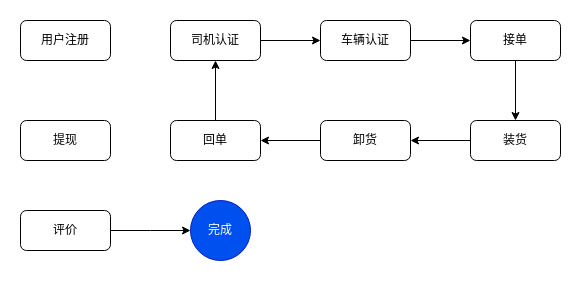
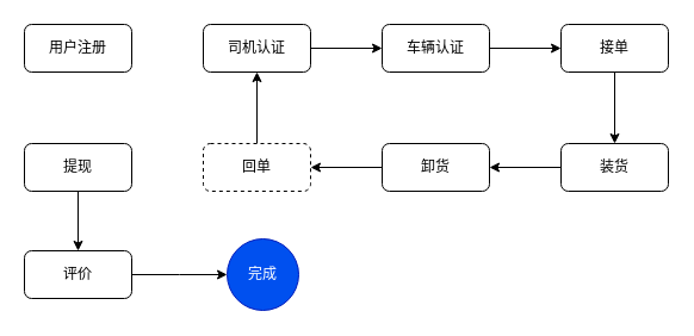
  <mxCell id="0" />
  <mxCell id="1" parent="0" />
  <mxCell id="2" value="用户注册" style="rounded=1;whiteSpace=wrap;html=1;" vertex="1" parent="1"><mxGeometry x="20" y="20" width="90" height="40" as="geometry" /></mxCell>
  <mxCell id="3" value="" style="edgeStyle=orthogonalEdgeStyle;rounded=0;orthogonalLoop=1;jettySize=auto;html=1;" edge="1" parent="1" source="4" target="6"><mxGeometry relative="1" as="geometry" /></mxCell>
  <mxCell id="4" value="司机认证" style="rounded=1;whiteSpace=wrap;html=1;" vertex="1" parent="1"><mxGeometry x="170" y="20" width="90" height="40" as="geometry" /></mxCell>
  <mxCell id="5" value="" style="edgeStyle=orthogonalEdgeStyle;rounded=0;orthogonalLoop=1;jettySize=auto;html=1;" edge="1" parent="1" source="6" target="8"><mxGeometry relative="1" as="geometry" /></mxCell>
  <mxCell id="6" value="车辆认证" style="rounded=1;whiteSpace=wrap;html=1;" vertex="1" parent="1"><mxGeometry x="320" y="20" width="90" height="40" as="geometry" /></mxCell>
  <mxCell id="7" value="" style="edgeStyle=orthogonalEdgeStyle;rounded=0;orthogonalLoop=1;jettySize=auto;html=1;" edge="1" parent="1" source="8" target="10"><mxGeometry relative="1" as="geometry" /></mxCell>
  <mxCell id="8" value="接单" style="rounded=1;whiteSpace=wrap;html=1;" vertex="1" parent="1"><mxGeometry x="470" y="20" width="90" height="40" as="geometry" /></mxCell>
  <mxCell id="9" value="" style="edgeStyle=orthogonalEdgeStyle;rounded=0;orthogonalLoop=1;jettySize=auto;html=1;" edge="1" parent="1" source="10" target="12"><mxGeometry relative="1" as="geometry" /></mxCell>
  <mxCell id="10" value="装货" style="rounded=1;whiteSpace=wrap;html=1;" vertex="1" parent="1"><mxGeometry x="470" y="120" width="90" height="40" as="geometry" /></mxCell>
  <mxCell id="11" value="" style="edgeStyle=orthogonalEdgeStyle;rounded=0;orthogonalLoop=1;jettySize=auto;html=1;" edge="1" parent="1" source="12" target="14"><mxGeometry relative="1" as="geometry" /></mxCell>
  <mxCell id="12" value="卸货" style="rounded=1;whiteSpace=wrap;html=1;" vertex="1" parent="1"><mxGeometry x="320" y="120" width="90" height="40" as="geometry" /></mxCell>
  <mxCell id="13" value="" style="edgeStyle=orthogonalEdgeStyle;rounded=0;orthogonalLoop=1;jettySize=auto;html=1;" edge="1" parent="1" source="14" target="4"><mxGeometry relative="1" as="geometry" /></mxCell>
- <mxCell id="14" value="回单" style="rounded=1;whiteSpace=wrap;html=1;" vertex="1" parent="1"><mxGeometry x="170" y="120" width="90" height="40" as="geometry" /></mxCell>
+ <mxCell id="14" value="回单" style="rounded=1;whiteSpace=wrap;html=1;dashed=1;" vertex="1" parent="1"><mxGeometry x="170" y="120" width="90" height="40" as="geometry" /></mxCell>
+ <mxCell id="15" value="" style="edgeStyle=orthogonalEdgeStyle;rounded=0;orthogonalLoop=1;jettySize=auto;html=1;" edge="1" parent="1" source="16" target="18"><mxGeometry relative="1" as="geometry" /></mxCell>
  <mxCell id="16" value="提现" style="rounded=1;whiteSpace=wrap;html=1;" vertex="1" parent="1"><mxGeometry x="20" y="120" width="90" height="40" as="geometry" /></mxCell>
  <mxCell id="17" value="" style="edgeStyle=orthogonalEdgeStyle;rounded=0;orthogonalLoop=1;jettySize=auto;html=1;" edge="1" parent="1" source="18"><mxGeometry relative="1" as="geometry"><mxPoint x="190" y="230" as="targetPoint" /></mxGeometry></mxCell>
  <mxCell id="18" value="评价" style="rounded=1;whiteSpace=wrap;html=1;" vertex="1" parent="1"><mxGeometry x="20" y="210" width="90" height="40" as="geometry" /></mxCell>
  <mxCell id="19" value="完成" style="ellipse;whiteSpace=wrap;html=1;aspect=fixed;rounded=1;fillColor=#0050ef;strokeColor=#001DBC;fontColor=#ffffff;" vertex="1" parent="1"><mxGeometry x="190" y="200" width="60" height="60" as="geometry" /></mxCell>
